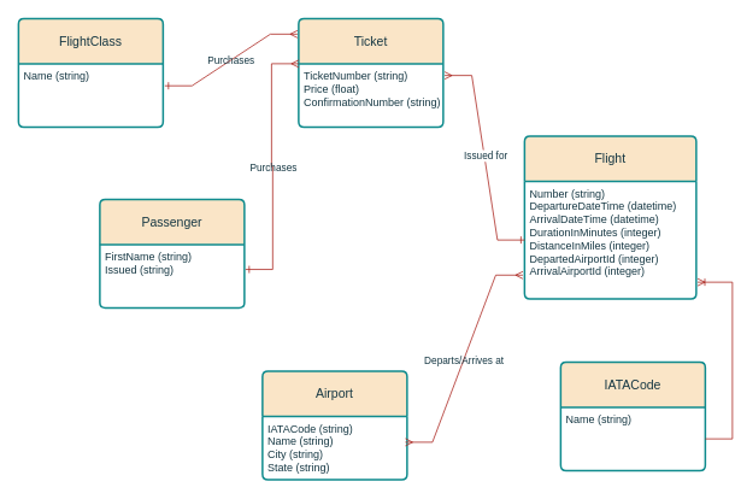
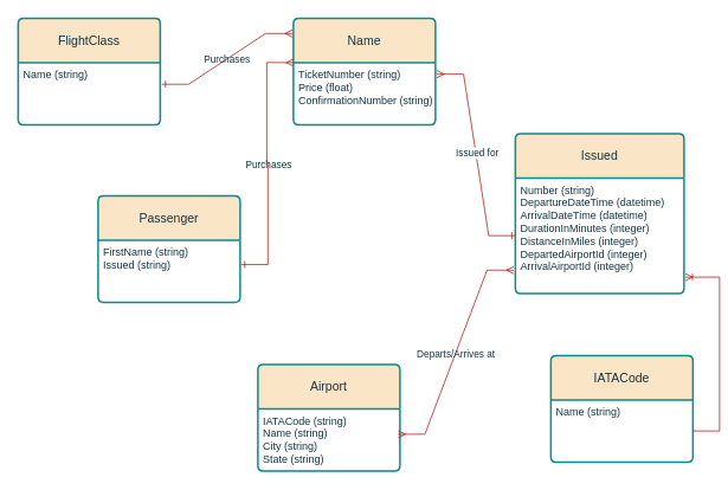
  <mxCell id="0" />
  <mxCell id="1" parent="0" />
- <mxCell id="2" value="Ticket" style="swimlane;childLayout=stackLayout;horizontal=1;startSize=50;horizontalStack=0;rounded=1;fontSize=14;fontStyle=0;strokeWidth=2;resizeParent=0;resizeLast=1;shadow=0;dashed=0;align=center;arcSize=4;whiteSpace=wrap;html=1;labelBackgroundColor=none;fillColor=#FAE5C7;strokeColor=#0F8B8D;fontColor=#143642;" vertex="1" parent="1"><mxGeometry x="330" y="20" width="160" height="120" as="geometry" /></mxCell>
+ <mxCell id="2" value="Name" style="swimlane;childLayout=stackLayout;horizontal=1;startSize=50;horizontalStack=0;rounded=1;fontSize=14;fontStyle=0;strokeWidth=2;resizeParent=0;resizeLast=1;shadow=0;dashed=0;align=center;arcSize=4;whiteSpace=wrap;html=1;labelBackgroundColor=none;fillColor=#FAE5C7;strokeColor=#0F8B8D;fontColor=#143642;" vertex="1" parent="1"><mxGeometry x="330" y="20" width="160" height="120" as="geometry" /></mxCell>
  <mxCell id="3" value="TicketNumber (string)&lt;div&gt;&lt;div&gt;Price (float)&lt;/div&gt;&lt;div&gt;ConfirmationNumber (string)&lt;/div&gt;&lt;/div&gt;" style="align=left;strokeColor=none;fillColor=none;spacingLeft=4;fontSize=12;verticalAlign=top;resizable=0;rotatable=0;part=1;html=1;labelBackgroundColor=none;fontColor=#143642;" vertex="1" parent="2"><mxGeometry y="50" width="160" height="70" as="geometry" /></mxCell>
- <mxCell id="4" value="Flight" style="swimlane;childLayout=stackLayout;horizontal=1;startSize=50;horizontalStack=0;rounded=1;fontSize=14;fontStyle=0;strokeWidth=2;resizeParent=0;resizeLast=1;shadow=0;dashed=0;align=center;arcSize=4;whiteSpace=wrap;html=1;labelBackgroundColor=none;fillColor=#FAE5C7;strokeColor=#0F8B8D;fontColor=#143642;" vertex="1" parent="1"><mxGeometry x="580" y="150" width="190" height="180" as="geometry" /></mxCell>
+ <mxCell id="4" value="Issued" style="swimlane;childLayout=stackLayout;horizontal=1;startSize=50;horizontalStack=0;rounded=1;fontSize=14;fontStyle=0;strokeWidth=2;resizeParent=0;resizeLast=1;shadow=0;dashed=0;align=center;arcSize=4;whiteSpace=wrap;html=1;labelBackgroundColor=none;fillColor=#FAE5C7;strokeColor=#0F8B8D;fontColor=#143642;" vertex="1" parent="1"><mxGeometry x="580" y="150" width="190" height="180" as="geometry" /></mxCell>
  <mxCell id="5" value="Number (string)&lt;div&gt;DepartureDateTime (datetime)&lt;/div&gt;&lt;div&gt;ArrivalDateTime (datetime)&lt;/div&gt;&lt;div&gt;DurationInMinutes (integer)&lt;/div&gt;&lt;div&gt;DistanceInMiles (integer)&lt;/div&gt;&lt;div&gt;DepartedAirportId (integer)&lt;/div&gt;&lt;div&gt;ArrivalAirportId (integer)&lt;/div&gt;" style="align=left;strokeColor=none;fillColor=none;spacingLeft=4;fontSize=12;verticalAlign=top;resizable=0;rotatable=0;part=1;html=1;labelBackgroundColor=none;fontColor=#143642;" vertex="1" parent="4"><mxGeometry y="50" width="190" height="130" as="geometry" /></mxCell>
  <mxCell id="6" value="Passenger" style="swimlane;childLayout=stackLayout;horizontal=1;startSize=50;horizontalStack=0;rounded=1;fontSize=14;fontStyle=0;strokeWidth=2;resizeParent=0;resizeLast=1;shadow=0;dashed=0;align=center;arcSize=4;whiteSpace=wrap;html=1;labelBackgroundColor=none;fillColor=#FAE5C7;strokeColor=#0F8B8D;fontColor=#143642;" vertex="1" parent="1"><mxGeometry x="110" y="220" width="160" height="120" as="geometry" /></mxCell>
  <mxCell id="7" value="FirstName (string)&lt;div&gt;Issued (string)&lt;/div&gt;" style="align=left;strokeColor=none;fillColor=none;spacingLeft=4;fontSize=12;verticalAlign=top;resizable=0;rotatable=0;part=1;html=1;labelBackgroundColor=none;fontColor=#143642;" vertex="1" parent="6"><mxGeometry y="50" width="160" height="70" as="geometry" /></mxCell>
  <mxCell id="8" value="" style="edgeStyle=entityRelationEdgeStyle;fontSize=12;html=1;endArrow=ERmany;startArrow=ERone;rounded=0;exitX=1.008;exitY=0.394;exitDx=0;exitDy=0;exitPerimeter=0;labelBackgroundColor=none;strokeColor=#A8201A;fontColor=default;startFill=0;" edge="1" parent="1" source="7"><mxGeometry width="100" height="100" relative="1" as="geometry"><mxPoint x="230" y="320" as="sourcePoint" /><mxPoint x="330" y="70" as="targetPoint" /><Array as="points"><mxPoint x="230" y="290" /><mxPoint x="216.48" y="188.11" /><mxPoint x="260" y="215" /><mxPoint x="270" y="215" /><mxPoint x="216.48" y="178.11" /></Array></mxGeometry></mxCell>
  <mxCell id="9" value="Purchases" style="edgeLabel;html=1;align=center;verticalAlign=middle;resizable=0;points=[];labelBackgroundColor=none;fontColor=#143642;" vertex="1" connectable="0" parent="8"><mxGeometry x="-0.011" relative="1" as="geometry"><mxPoint as="offset" /></mxGeometry></mxCell>
  <mxCell id="10" value="" style="edgeStyle=entityRelationEdgeStyle;fontSize=12;html=1;endArrow=ERmany;startArrow=ERone;rounded=0;entryX=1.01;entryY=0.186;entryDx=0;entryDy=0;entryPerimeter=0;exitX=0;exitY=0.5;exitDx=0;exitDy=0;labelBackgroundColor=none;strokeColor=#A8201A;fontColor=default;startFill=0;" edge="1" parent="1" source="5" target="3"><mxGeometry width="100" height="100" relative="1" as="geometry"><mxPoint x="120" y="500" as="sourcePoint" /><mxPoint x="220" y="400" as="targetPoint" /></mxGeometry></mxCell>
  <mxCell id="11" value="Issued for" style="edgeLabel;html=1;align=center;verticalAlign=middle;resizable=0;points=[];strokeColor=#0F8B8D;fontColor=#143642;fillColor=#FAE5C7;" vertex="1" connectable="0" parent="10"><mxGeometry x="0.017" y="-1" relative="1" as="geometry"><mxPoint as="offset" /></mxGeometry></mxCell>
  <mxCell id="12" value="Airport" style="swimlane;childLayout=stackLayout;horizontal=1;startSize=50;horizontalStack=0;rounded=1;fontSize=14;fontStyle=0;strokeWidth=2;resizeParent=0;resizeLast=1;shadow=0;dashed=0;align=center;arcSize=4;whiteSpace=wrap;html=1;labelBackgroundColor=none;fillColor=#FAE5C7;strokeColor=#0F8B8D;fontColor=#143642;" vertex="1" parent="1"><mxGeometry x="290" y="410" width="160" height="120" as="geometry" /></mxCell>
  <mxCell id="13" value="IATACode (string)&lt;div&gt;Name (string)&lt;/div&gt;&lt;div&gt;City (string)&lt;br&gt;State (string)&lt;/div&gt;" style="align=left;strokeColor=none;fillColor=none;spacingLeft=4;fontSize=12;verticalAlign=top;resizable=0;rotatable=0;part=1;html=1;labelBackgroundColor=none;fontColor=#143642;" vertex="1" parent="12"><mxGeometry y="50" width="160" height="70" as="geometry" /></mxCell>
  <mxCell id="14" value="" style="edgeStyle=entityRelationEdgeStyle;fontSize=12;html=1;endArrow=ERmany;startArrow=ERmany;rounded=0;exitX=0.988;exitY=0.41;exitDx=0;exitDy=0;exitPerimeter=0;labelBackgroundColor=none;strokeColor=#A8201A;fontColor=default;entryX=-0.01;entryY=0.799;entryDx=0;entryDy=0;entryPerimeter=0;" edge="1" parent="1" source="13" target="5"><mxGeometry width="100" height="100" relative="1" as="geometry"><mxPoint x="470" y="527.3" as="sourcePoint" /><mxPoint x="581" y="290" as="targetPoint" /></mxGeometry></mxCell>
  <mxCell id="15" value="Departs/Arrives at" style="edgeLabel;html=1;align=center;verticalAlign=middle;resizable=0;points=[];labelBackgroundColor=none;fontColor=#143642;" vertex="1" connectable="0" parent="14"><mxGeometry x="-0.016" relative="1" as="geometry"><mxPoint as="offset" /></mxGeometry></mxCell>
  <mxCell id="16" value="IATACode" style="swimlane;childLayout=stackLayout;horizontal=1;startSize=50;horizontalStack=0;rounded=1;fontSize=14;fontStyle=0;strokeWidth=2;resizeParent=0;resizeLast=1;shadow=0;dashed=0;align=center;arcSize=4;whiteSpace=wrap;html=1;strokeColor=#0F8B8D;fontColor=#143642;fillColor=#FAE5C7;" vertex="1" parent="1"><mxGeometry x="620" y="400" width="160" height="120" as="geometry" /></mxCell>
  <mxCell id="17" value="Name (string)" style="align=left;strokeColor=none;fillColor=none;spacingLeft=4;fontSize=12;verticalAlign=top;resizable=0;rotatable=0;part=1;html=1;fontColor=#143642;" vertex="1" parent="16"><mxGeometry y="50" width="160" height="70" as="geometry" /></mxCell>
  <mxCell id="18" value="" style="edgeStyle=entityRelationEdgeStyle;fontSize=12;html=1;endArrow=ERoneToMany;rounded=0;strokeColor=#A8201A;fontColor=#143642;fillColor=#FAE5C7;entryX=1.008;entryY=0.859;entryDx=0;entryDy=0;entryPerimeter=0;" edge="1" parent="1" source="17" target="5"><mxGeometry width="100" height="100" relative="1" as="geometry"><mxPoint x="210" y="370" as="sourcePoint" /><mxPoint x="740" y="301" as="targetPoint" /><Array as="points"><mxPoint x="740" y="320" /><mxPoint x="740" y="350" /><mxPoint x="740" y="350" /></Array></mxGeometry></mxCell>
  <mxCell id="19" value="FlightClass" style="swimlane;childLayout=stackLayout;horizontal=1;startSize=50;horizontalStack=0;rounded=1;fontSize=14;fontStyle=0;strokeWidth=2;resizeParent=0;resizeLast=1;shadow=0;dashed=0;align=center;arcSize=4;whiteSpace=wrap;html=1;strokeColor=#0F8B8D;fontColor=#143642;fillColor=#FAE5C7;" vertex="1" parent="1"><mxGeometry x="20" y="20" width="160" height="120" as="geometry" /></mxCell>
  <mxCell id="20" value="Name (string)" style="align=left;strokeColor=none;fillColor=none;spacingLeft=4;fontSize=12;verticalAlign=top;resizable=0;rotatable=0;part=1;html=1;fontColor=#143642;" vertex="1" parent="19"><mxGeometry y="50" width="160" height="70" as="geometry" /></mxCell>
  <mxCell id="21" value="" style="edgeStyle=entityRelationEdgeStyle;fontSize=12;html=1;endArrow=ERmany;startArrow=ERone;rounded=0;exitX=1.012;exitY=0.349;exitDx=0;exitDy=0;exitPerimeter=0;labelBackgroundColor=none;strokeColor=#A8201A;fontColor=default;startFill=0;entryX=-0.008;entryY=0.144;entryDx=0;entryDy=0;entryPerimeter=0;" edge="1" parent="1" source="20" target="2"><mxGeometry width="100" height="100" relative="1" as="geometry"><mxPoint x="300" y="328" as="sourcePoint" /><mxPoint x="359" y="100" as="targetPoint" /><Array as="points"><mxPoint x="259" y="320" /><mxPoint x="245.48" y="218.11" /><mxPoint x="289" y="245" /><mxPoint x="299" y="245" /><mxPoint x="245.48" y="208.11" /></Array></mxGeometry></mxCell>
  <mxCell id="22" value="Purchases" style="edgeLabel;html=1;align=center;verticalAlign=middle;resizable=0;points=[];labelBackgroundColor=none;fontColor=#143642;" vertex="1" connectable="0" parent="21"><mxGeometry x="-0.011" relative="1" as="geometry"><mxPoint as="offset" /></mxGeometry></mxCell>
